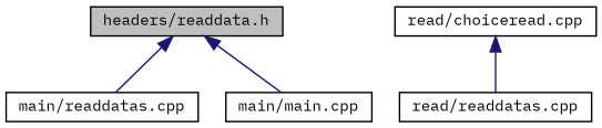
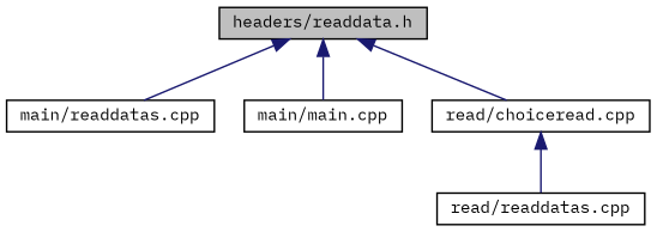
  digraph {
    fontname="IBM Plex Mono"
    node [color=black fillcolor=white fontname="IBM Plex Mono" fontsize=10 shape=record style=filled]
    edge [color=midnightblue dir=back fontname="IBM Plex Mono" fontsize=10 labelfontname=Helvetica labelfontsize=10 style=solid]
    n1 [fillcolor=grey75 fontcolor=black height=0.2 label="headers/readdata.h" width=0.4]
    n2 [height=0.2 label="main/readdatas.cpp" width=0.4]
    n3 [height=0.2 label="main/main.cpp" width=0.4]
    n4 [height=0.2 label="read/choiceread.cpp" width=0.4]
    n5 [height=0.2 label="read/readdatas.cpp" width=0.4]
    n1 -> n2
    n1 -> n3
+   n1 -> n4
    n4 -> n5
  }
